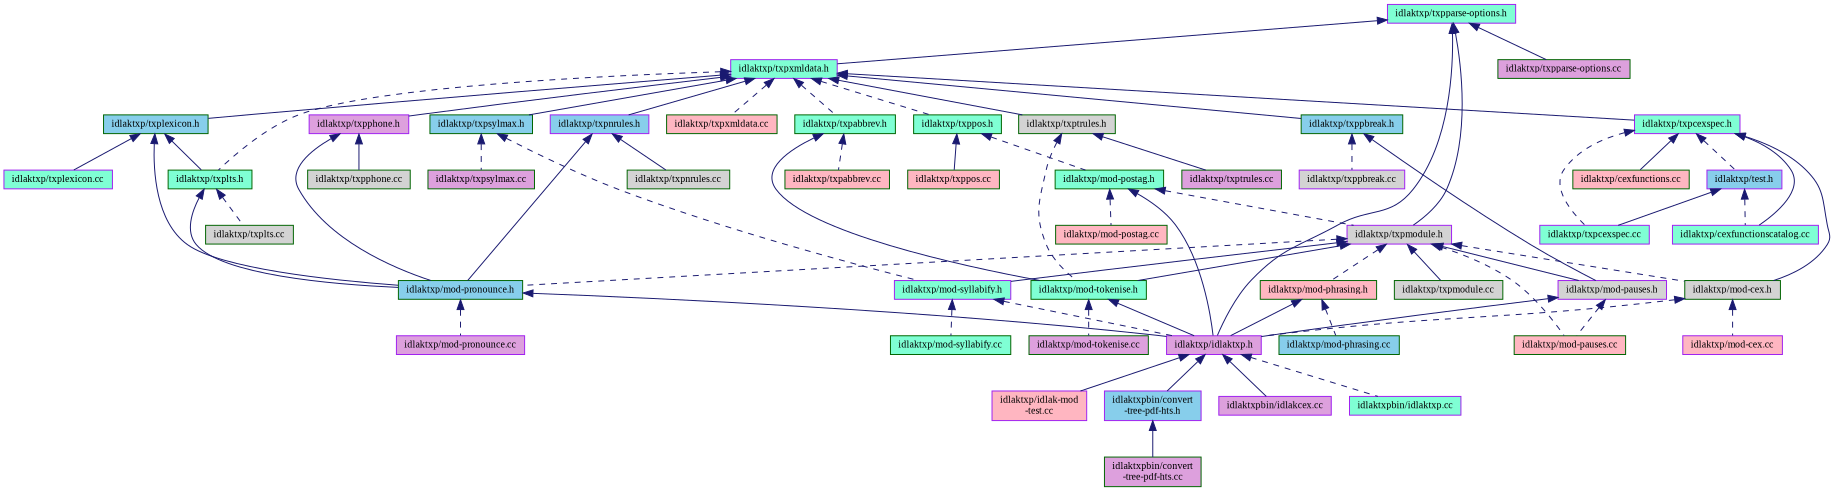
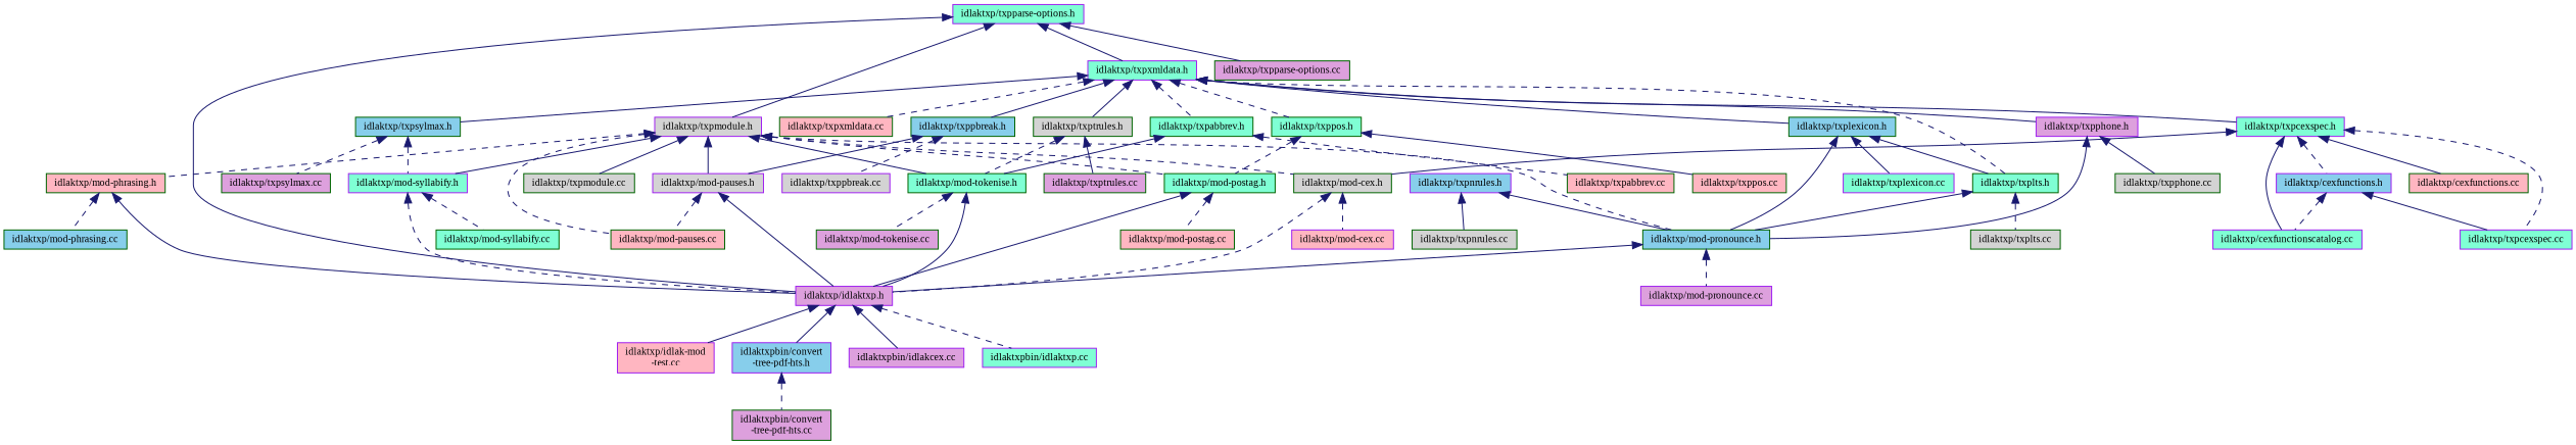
  digraph {
    fontname="Liberation Serif"
    node [color=darkgreen fillcolor=aquamarine fontname="Liberation Serif" fontsize=10 shape=record style=filled]
    edge [color=midnightblue dir=back fontname="Liberation Serif" fontsize=10 labelfontname=Helvetica labelfontsize=10 style=solid]
    n1 [color=purple fontcolor=black height=0.2 label="idlaktxp/txpparse-options.h" width=0.4]
    n2 [color=purple height=0.2 label="idlaktxp/txpxmldata.h" width=0.4]
    n3 [color=purple fillcolor=plum height=0.2 label="idlaktxp/idlaktxp.h" width=0.4]
    n4 [color=purple fillcolor=lightgrey height=0.2 label="idlaktxp/txpmodule.h" width=0.4]
    n5 [fillcolor=plum height=0.2 label="idlaktxp/txpparse-options.cc" width=0.4]
    n6 [color=purple height=0.2 label="idlaktxp/txpcexspec.h" width=0.4]
    n7 [fillcolor=lightgrey height=0.2 label="idlaktxp/txptrules.h" width=0.4]
    n8 [height=0.2 label="idlaktxp/txpabbrev.h" width=0.4]
    n9 [fillcolor=skyblue height=0.2 label="idlaktxp/txppbreak.h" width=0.4]
    n10 [height=0.2 label="idlaktxp/txppos.h" width=0.4]
    n11 [color=purple fillcolor=skyblue height=0.2 label="idlaktxp/txpnrules.h" width=0.4]
    n12 [fillcolor=skyblue height=0.2 label="idlaktxp/txplexicon.h" width=0.4]
    n13 [height=0.2 label="idlaktxp/txplts.h" width=0.4]
    n14 [color=purple fillcolor=plum height=0.2 label="idlaktxp/txpphone.h" width=0.4]
    n15 [fillcolor=skyblue height=0.2 label="idlaktxp/txpsylmax.h" width=0.4]
    n16 [fillcolor=lightpink height=0.2 label="idlaktxp/txpxmldata.cc" width=0.4]
    n17 [color=purple fillcolor=lightpink height=0.2 label="idlaktxp/idlak-mod\l-test.cc" width=0.4]
    n18 [color=purple fillcolor=skyblue height=0.2 label="idlaktxpbin/convert\l-tree-pdf-hts.h" width=0.4]
    n19 [color=purple fillcolor=plum height=0.2 label="idlaktxpbin/idlakcex.cc" width=0.4]
    n20 [color=purple height=0.2 label="idlaktxpbin/idlaktxp.cc" width=0.4]
    n21 [fillcolor=lightgrey height=0.2 label="idlaktxp/mod-cex.h" width=0.4]
    n22 [height=0.2 label="idlaktxp/mod-tokenise.h" width=0.4]
    n23 [color=purple fillcolor=lightgrey height=0.2 label="idlaktxp/mod-pauses.h" width=0.4]
    n24 [fillcolor=lightpink height=0.2 label="idlaktxp/mod-pauses.cc" width=0.4]
    n25 [height=0.2 label="idlaktxp/mod-postag.h" width=0.4]
    n26 [fillcolor=skyblue height=0.2 label="idlaktxp/mod-pronounce.h" width=0.4]
    n27 [color=purple height=0.2 label="idlaktxp/mod-syllabify.h" width=0.4]
    n28 [fillcolor=lightpink height=0.2 label="idlaktxp/mod-phrasing.h" width=0.4]
    n29 [fillcolor=lightgrey height=0.2 label="idlaktxp/txpmodule.cc" width=0.4]
    n30 [fillcolor=lightpink height=0.2 label="idlaktxp/cexfunctions.cc" width=0.4]
-   n31 [color=purple fillcolor=skyblue height=0.2 label="idlaktxp/test.h" width=0.4]
+   n31 [color=purple fillcolor=skyblue height=0.2 label="idlaktxp/cexfunctions.h" width=0.4]
    n32 [color=purple height=0.2 label="idlaktxp/cexfunctionscatalog.cc" width=0.4]
    n33 [color=purple height=0.2 label="idlaktxp/txpcexspec.cc" width=0.4]
    n34 [fillcolor=plum height=0.2 label="idlaktxp/txptrules.cc" width=0.4]
    n35 [fillcolor=lightpink height=0.2 label="idlaktxp/txpabbrev.cc" width=0.4]
    n36 [color=purple fillcolor=lightgrey height=0.2 label="idlaktxp/txppbreak.cc" width=0.4]
    n37 [fillcolor=lightpink height=0.2 label="idlaktxp/txppos.cc" width=0.4]
    n38 [fillcolor=lightgrey height=0.2 label="idlaktxp/txpnrules.cc" width=0.4]
    n39 [color=purple height=0.2 label="idlaktxp/txplexicon.cc" width=0.4]
    n40 [fillcolor=lightgrey height=0.2 label="idlaktxp/txplts.cc" width=0.4]
    n41 [fillcolor=lightgrey height=0.2 label="idlaktxp/txpphone.cc" width=0.4]
    n42 [fillcolor=plum height=0.2 label="idlaktxp/txpsylmax.cc" width=0.4]
    n43 [color=purple fillcolor=lightpink height=0.2 label="idlaktxp/mod-cex.cc" width=0.4]
    n44 [fillcolor=plum height=0.2 label="idlaktxpbin/convert\l-tree-pdf-hts.cc" width=0.4]
    n45 [fillcolor=plum height=0.2 label="idlaktxp/mod-tokenise.cc" width=0.4]
    n46 [fillcolor=lightpink height=0.2 label="idlaktxp/mod-postag.cc" width=0.4]
    n47 [color=purple fillcolor=plum height=0.2 label="idlaktxp/mod-pronounce.cc" width=0.4]
    n48 [height=0.2 label="idlaktxp/mod-syllabify.cc" width=0.4]
    n49 [fillcolor=skyblue height=0.2 label="idlaktxp/mod-phrasing.cc" width=0.4]
    n1 -> n2
    n1 -> n3
    n1 -> n4
    n1 -> n5
    n2 -> n6
    n2 -> n7
    n2 -> n8 [style=dashed]
    n2 -> n9
    n2 -> n10 [style=dashed]
-   n2 -> n11
    n2 -> n12
    n2 -> n13 [style=dashed]
    n2 -> n14
    n2 -> n15
    n2 -> n16 [style=dashed]
    n3 -> n17
    n3 -> n18
    n3 -> n19
    n3 -> n20 [style=dashed]
    n4 -> n21 [style=dashed]
    n4 -> n22
    n4 -> n23
    n4 -> n24 [style=dashed]
-   n25 -> n4 [style=dashed]
+   n4 -> n25 [style=dashed]
    n4 -> n26 [style=dashed]
    n4 -> n27
    n4 -> n28 [style=dashed]
    n4 -> n29
    n6 -> n21
    n6 -> n30
    n6 -> n31 [style=dashed]
    n6 -> n32
    n6 -> n33 [style=dashed]
    n7 -> n22 [style=dashed]
    n7 -> n34
    n8 -> n22
    n8 -> n35 [style=dashed]
    n9 -> n23
    n9 -> n36 [style=dashed]
    n10 -> n25 [style=dashed]
    n10 -> n37
    n11 -> n26
    n11 -> n38
    n12 -> n13
    n12 -> n26
    n12 -> n39
    n13 -> n26
    n13 -> n40 [style=dashed]
    n14 -> n26
    n14 -> n41
    n15 -> n27 [style=dashed]
    n15 -> n42 [style=dashed]
-   n18 -> n44
+   n18 -> n44 [style=dashed]
    n21 -> n3 [style=dashed]
    n21 -> n43 [style=dashed]
    n22 -> n3
    n22 -> n45 [style=dashed]
    n23 -> n3
    n23 -> n24 [style=dashed]
    n25 -> n3
    n25 -> n46 [style=dashed]
    n26 -> n3
    n26 -> n47 [style=dashed]
    n27 -> n3 [style=dashed]
    n27 -> n48 [style=dashed]
    n28 -> n3
    n28 -> n49 [style=dashed]
    n31 -> n32 [style=dashed]
    n31 -> n33
  }
